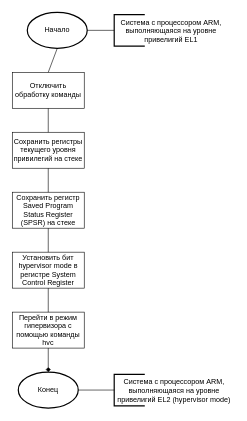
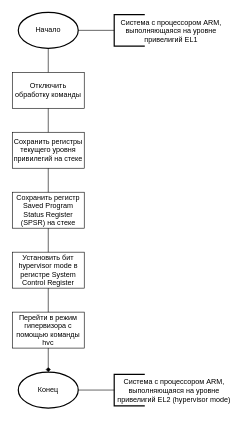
  <mxCell id="0" />
  <mxCell id="1" parent="0" />
- <mxCell id="2" value="Начало" style="strokeWidth=2;html=1;shape=mxgraph.flowchart.start_1;whiteSpace=wrap;" vertex="1" parent="1"><mxGeometry x="45" y="20" width="100" height="60" as="geometry" /></mxCell>
+ <mxCell id="2" value="Начало" style="strokeWidth=2;html=1;shape=mxgraph.flowchart.start_1;whiteSpace=wrap;" vertex="1" parent="1"><mxGeometry x="30" y="20" width="100" height="60" as="geometry" /></mxCell>
  <mxCell id="3" value="Отключить обработку команды" style="rounded=0;whiteSpace=wrap;html=1;" vertex="1" parent="1"><mxGeometry x="20" y="120" width="120" height="60" as="geometry" /></mxCell>
  <mxCell id="4" value="Сохранить регистры текущего уровня привилегий на стеке" style="rounded=0;whiteSpace=wrap;html=1;" vertex="1" parent="1"><mxGeometry x="20" y="220" width="120" height="60" as="geometry" /></mxCell>
  <mxCell id="5" value="Установить бит hypervisor mode в регистре System Control Register" style="rounded=0;whiteSpace=wrap;html=1;" vertex="1" parent="1"><mxGeometry x="20" y="420" width="120" height="60" as="geometry" /></mxCell>
  <mxCell id="6" value="Сохранить регистр Saved Program Status Register (SPSR) на стеке" style="rounded=0;whiteSpace=wrap;html=1;" vertex="1" parent="1"><mxGeometry x="20" y="320" width="120" height="60" as="geometry" /></mxCell>
  <mxCell id="7" value="Перейти в режим гипервизора с помощью команды hvc" style="rounded=0;whiteSpace=wrap;html=1;" vertex="1" parent="1"><mxGeometry x="20" y="520" width="120" height="60" as="geometry" /></mxCell>
  <mxCell id="8" value="" style="endArrow=none;html=1;rounded=0;entryX=0.5;entryY=1;entryDx=0;entryDy=0;exitX=0.5;exitY=0;exitDx=0;exitDy=0;" edge="1" parent="1" source="4" target="3"><mxGeometry width="50" height="50" relative="1" as="geometry"><mxPoint x="220" y="420" as="sourcePoint" /><mxPoint x="270" y="370" as="targetPoint" /></mxGeometry></mxCell>
  <mxCell id="9" value="" style="endArrow=none;html=1;rounded=0;entryX=0.5;entryY=1;entryDx=0;entryDy=0;exitX=0.5;exitY=0;exitDx=0;exitDy=0;" edge="1" parent="1" source="6" target="4"><mxGeometry width="50" height="50" relative="1" as="geometry"><mxPoint x="220" y="420" as="sourcePoint" /><mxPoint x="270" y="370" as="targetPoint" /></mxGeometry></mxCell>
  <mxCell id="10" value="" style="endArrow=none;html=1;rounded=0;exitX=0.5;exitY=1;exitDx=0;exitDy=0;entryX=0.5;entryY=0;entryDx=0;entryDy=0;" edge="1" parent="1" source="6" target="5"><mxGeometry width="50" height="50" relative="1" as="geometry"><mxPoint x="220" y="420" as="sourcePoint" /><mxPoint x="270" y="370" as="targetPoint" /></mxGeometry></mxCell>
  <mxCell id="11" value="" style="endArrow=none;html=1;rounded=0;exitX=0.5;exitY=1;exitDx=0;exitDy=0;entryX=0.5;entryY=0;entryDx=0;entryDy=0;" edge="1" parent="1" source="5" target="7"><mxGeometry width="50" height="50" relative="1" as="geometry"><mxPoint x="220" y="420" as="sourcePoint" /><mxPoint x="270" y="370" as="targetPoint" /></mxGeometry></mxCell>
  <mxCell id="12" value="Конец" style="strokeWidth=2;html=1;shape=mxgraph.flowchart.start_1;whiteSpace=wrap;" vertex="1" parent="1"><mxGeometry x="30" y="620" width="100" height="60" as="geometry" /></mxCell>
  <mxCell id="13" value="" style="endArrow=none;html=1;rounded=0;entryX=0.5;entryY=1;entryDx=0;entryDy=0;entryPerimeter=0;exitX=0.5;exitY=0;exitDx=0;exitDy=0;" edge="1" parent="1" source="3" target="2"><mxGeometry width="50" height="50" relative="1" as="geometry"><mxPoint x="220" y="420" as="sourcePoint" /><mxPoint x="270" y="370" as="targetPoint" /></mxGeometry></mxCell>
  <mxCell id="14" value="" style="endArrow=diamond;html=1;rounded=0;exitX=0.5;exitY=1;exitDx=0;exitDy=0;entryX=0.5;entryY=0;entryDx=0;entryDy=0;entryPerimeter=0;" edge="1" parent="1" source="7" target="12"><mxGeometry width="50" height="50" relative="1" as="geometry"><mxPoint x="220" y="420" as="sourcePoint" /><mxPoint x="270" y="370" as="targetPoint" /></mxGeometry></mxCell>
  <mxCell id="15" value="" style="html=1;dashed=0;whiteSpace=wrap;shape=partialRectangle;right=0;fillColor=none;strokeWidth=2;" vertex="1" parent="1"><mxGeometry x="190" y="23.75" width="50" height="52.5" as="geometry" /></mxCell>
  <mxCell id="16" value="Система с процессором ARM, выполняющаяся на уровне привелигий EL1" style="text;html=1;strokeColor=none;fillColor=none;align=center;verticalAlign=middle;whiteSpace=wrap;rounded=0;" vertex="1" parent="1"><mxGeometry x="190" y="26.25" width="190" height="50" as="geometry" /></mxCell>
  <mxCell id="17" value="" style="endArrow=none;html=1;rounded=0;exitX=1;exitY=0.5;exitDx=0;exitDy=0;exitPerimeter=0;" edge="1" parent="1" source="2"><mxGeometry width="50" height="50" relative="1" as="geometry"><mxPoint x="220" y="330" as="sourcePoint" /><mxPoint x="190" y="50" as="targetPoint" /></mxGeometry></mxCell>
  <mxCell id="18" value="" style="html=1;dashed=0;whiteSpace=wrap;shape=partialRectangle;right=0;fillColor=none;strokeWidth=2;" vertex="1" parent="1"><mxGeometry x="190" y="623.75" width="50" height="52.5" as="geometry" /></mxCell>
  <mxCell id="19" value="Система с процессором ARM, выполняющаяся на уровне привелигий EL2 (hypervisor mode)" style="text;html=1;strokeColor=none;fillColor=none;align=center;verticalAlign=middle;whiteSpace=wrap;rounded=0;" vertex="1" parent="1"><mxGeometry x="190" y="626.25" width="200" height="50" as="geometry" /></mxCell>
  <mxCell id="20" value="" style="endArrow=none;html=1;rounded=0;exitX=1;exitY=0.5;exitDx=0;exitDy=0;exitPerimeter=0;" edge="1" parent="1"><mxGeometry width="50" height="50" relative="1" as="geometry"><mxPoint x="130" y="650" as="sourcePoint" /><mxPoint x="190" y="650" as="targetPoint" /></mxGeometry></mxCell>
